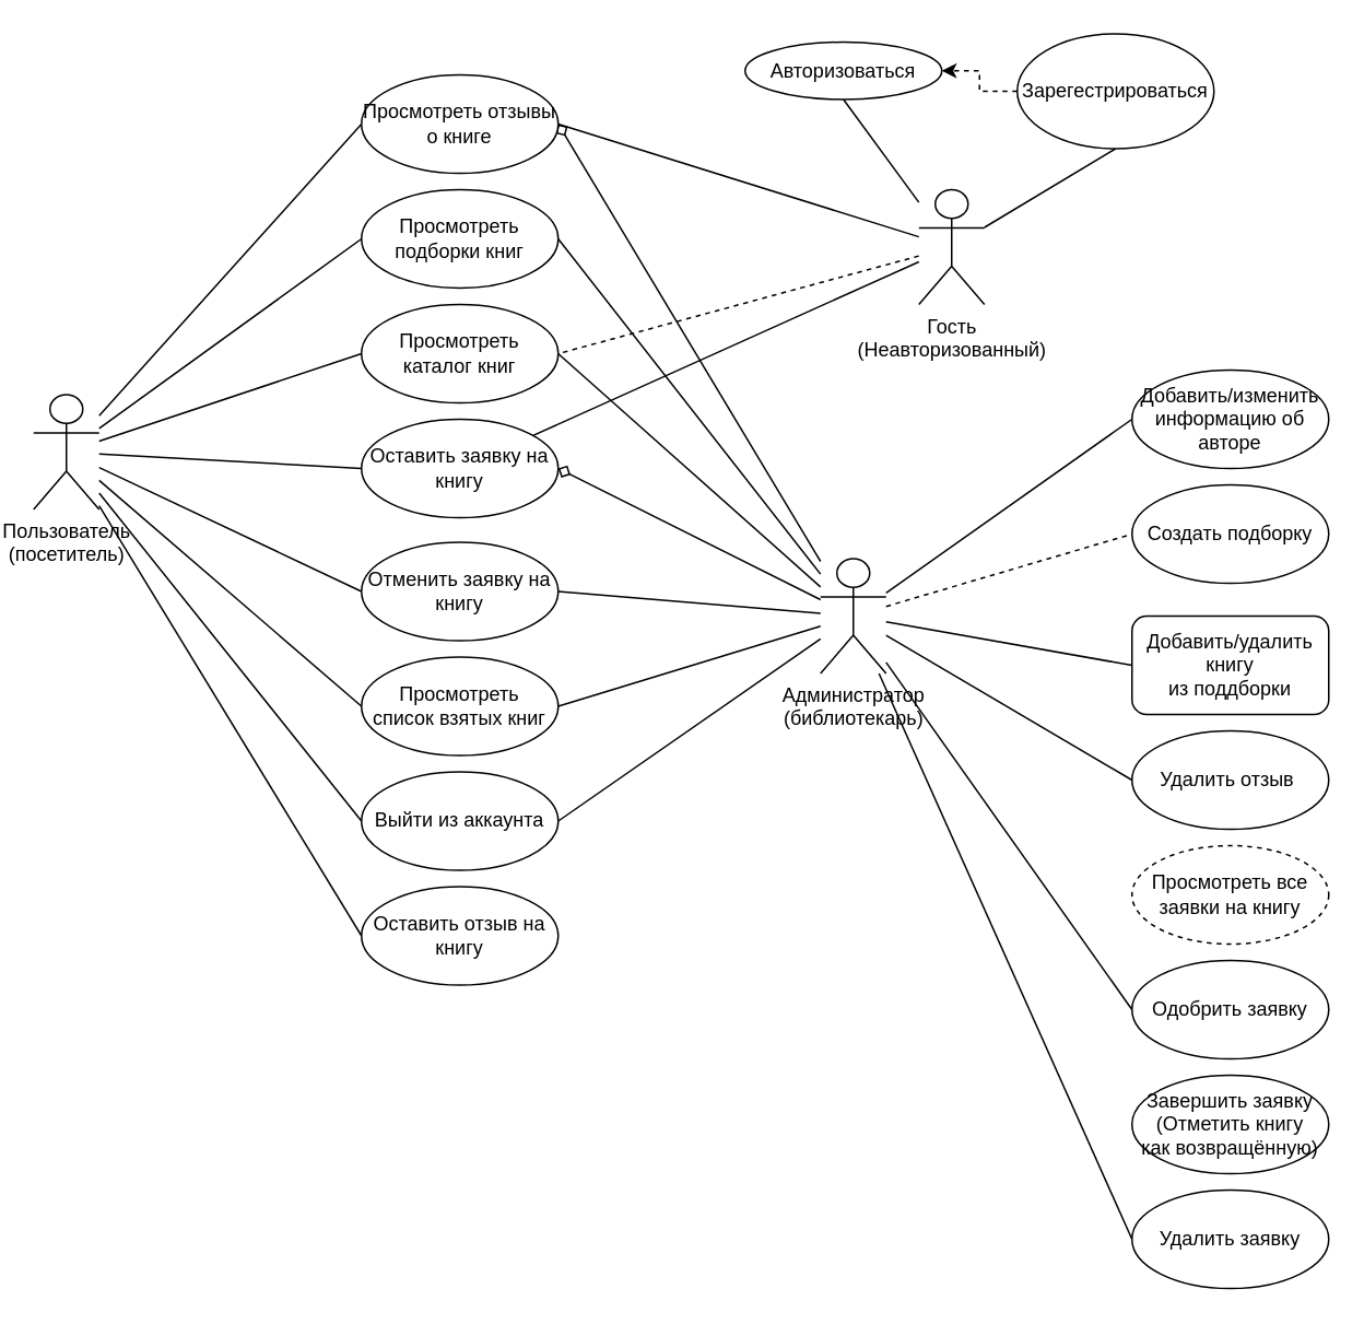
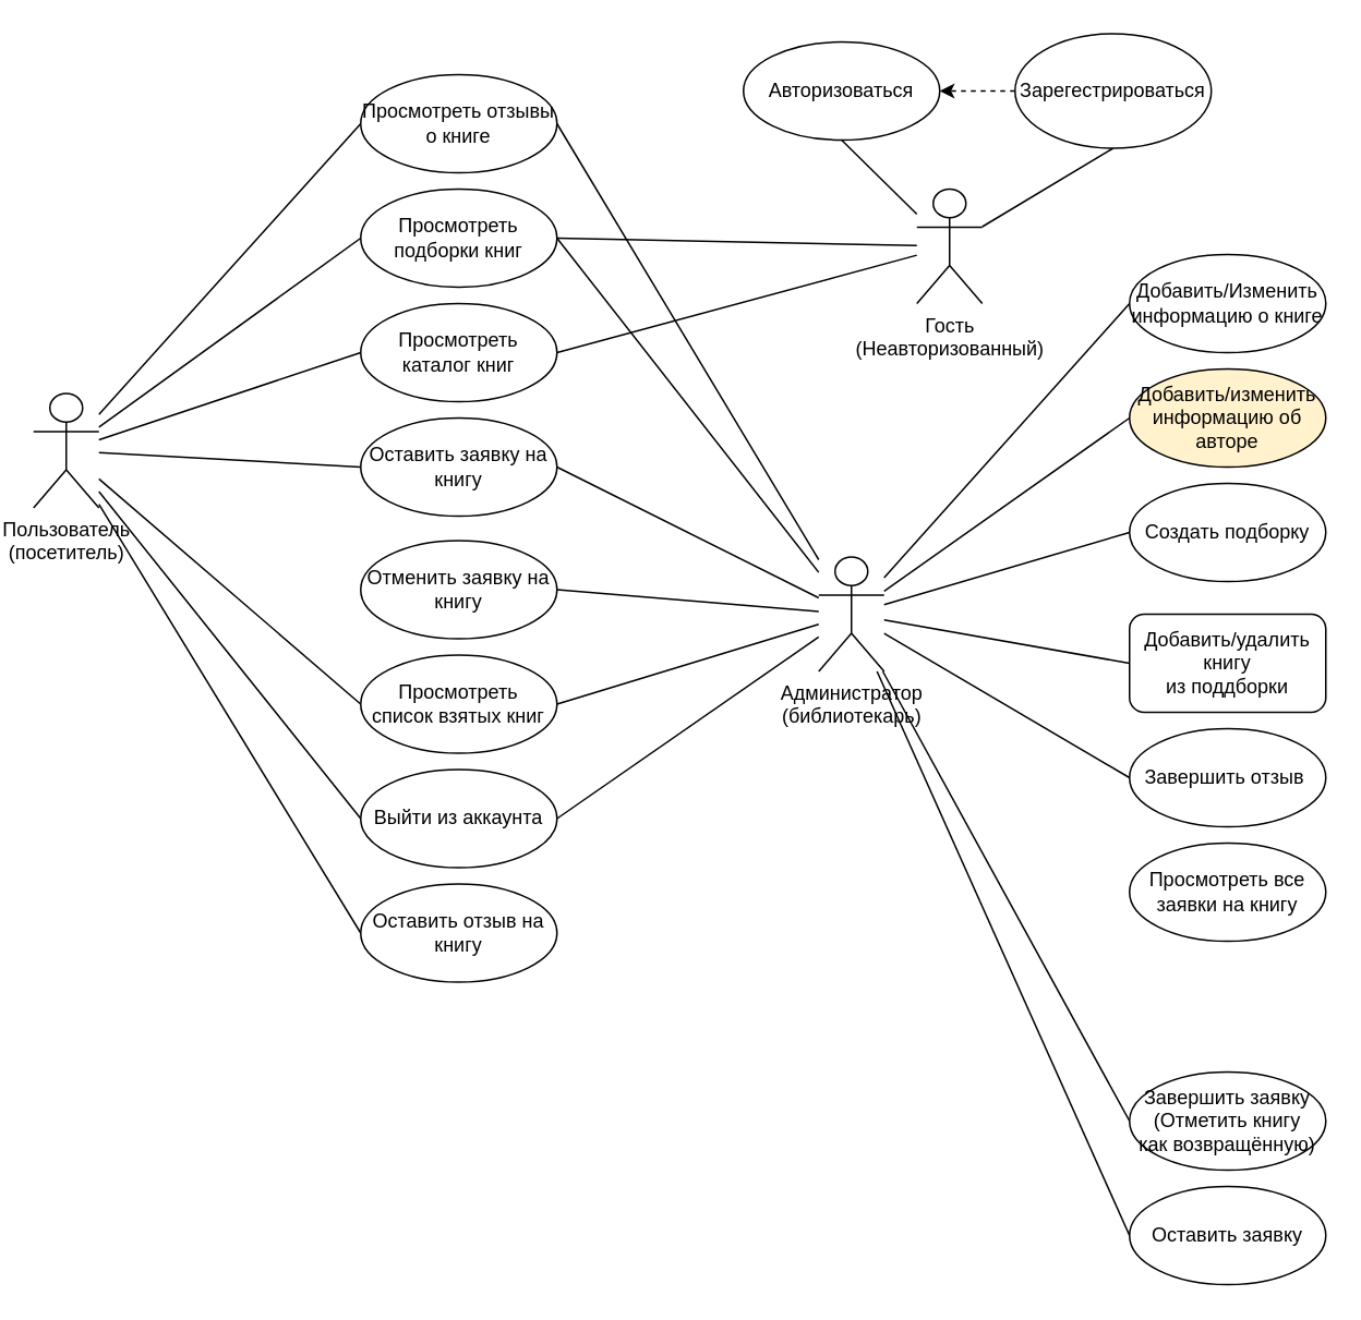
  <mxCell id="0" />
  <mxCell id="1" parent="0" />
  <mxCell id="2" style="rounded=0;orthogonalLoop=1;jettySize=auto;html=1;entryX=0.5;entryY=1;entryDx=0;entryDy=0;endArrow=none;endFill=0;" parent="1" source="7" target="10" edge="1"><mxGeometry relative="1" as="geometry" /></mxCell>
  <mxCell id="3" style="rounded=0;orthogonalLoop=1;jettySize=auto;html=1;entryX=0.5;entryY=1;entryDx=0;entryDy=0;endArrow=none;endFill=0;" parent="1" source="7" target="8" edge="1"><mxGeometry relative="1" as="geometry" /></mxCell>
- <mxCell id="4" style="edgeStyle=none;rounded=0;orthogonalLoop=1;jettySize=auto;html=1;entryX=1;entryY=0.5;entryDx=0;entryDy=0;endArrow=none;endFill=0;dashed=1;" parent="1" source="7" target="36" edge="1"><mxGeometry relative="1" as="geometry" /></mxCell>
- <mxCell id="5" style="edgeStyle=none;rounded=0;orthogonalLoop=1;jettySize=auto;html=1;endArrow=none;endFill=0;" parent="1" source="7" target="37" edge="1"><mxGeometry relative="1" as="geometry" /></mxCell>
- <mxCell id="6" style="edgeStyle=none;rounded=0;orthogonalLoop=1;jettySize=auto;html=1;entryX=1;entryY=0.5;entryDx=0;entryDy=0;endArrow=none;endFill=0;" parent="1" source="7" target="44" edge="1"><mxGeometry relative="1" as="geometry" /></mxCell>
+ <mxCell id="4" style="edgeStyle=none;rounded=0;orthogonalLoop=1;jettySize=auto;html=1;entryX=1;entryY=0.5;entryDx=0;entryDy=0;endArrow=none;endFill=0;" parent="1" source="7" target="36" edge="1"><mxGeometry relative="1" as="geometry" /></mxCell>
+ <mxCell id="5" style="edgeStyle=none;rounded=0;orthogonalLoop=1;jettySize=auto;html=1;entryX=1;entryY=0.5;entryDx=0;entryDy=0;endArrow=none;endFill=0;" parent="1" source="7" target="35" edge="1"><mxGeometry relative="1" as="geometry" /></mxCell>
  <mxCell id="7" value="Гость&lt;br&gt;(Неавторизованный)" style="shape=umlActor;verticalLabelPosition=bottom;verticalAlign=top;html=1;outlineConnect=0;" parent="1" vertex="1"><mxGeometry x="560" y="115" width="40" height="70" as="geometry" /></mxCell>
- <mxCell id="8" value="Авторизоваться" style="ellipse;whiteSpace=wrap;html=1;" parent="1" vertex="1"><mxGeometry x="454" y="25" width="120" height="35" as="geometry" /></mxCell>
+ <mxCell id="8" value="Авторизоваться" style="ellipse;whiteSpace=wrap;html=1;" parent="1" vertex="1"><mxGeometry x="454" y="25" width="120" height="60" as="geometry" /></mxCell>
  <mxCell id="9" style="edgeStyle=orthogonalEdgeStyle;rounded=0;orthogonalLoop=1;jettySize=auto;html=1;entryX=1;entryY=0.5;entryDx=0;entryDy=0;endArrow=classic;endFill=1;dashed=1;" parent="1" source="10" target="8" edge="1"><mxGeometry relative="1" as="geometry" /></mxCell>
  <mxCell id="10" value="Зарегестрироваться" style="ellipse;whiteSpace=wrap;html=1;" parent="1" vertex="1"><mxGeometry x="620" y="20" width="120" height="70" as="geometry" /></mxCell>
  <mxCell id="11" style="rounded=0;orthogonalLoop=1;jettySize=auto;html=1;entryX=0;entryY=0.5;entryDx=0;entryDy=0;endArrow=none;endFill=0;" parent="1" source="19" target="35" edge="1"><mxGeometry relative="1" as="geometry" /></mxCell>
  <mxCell id="12" style="edgeStyle=none;rounded=0;orthogonalLoop=1;jettySize=auto;html=1;entryX=0;entryY=0.5;entryDx=0;entryDy=0;endArrow=none;endFill=0;" parent="1" source="19" target="36" edge="1"><mxGeometry relative="1" as="geometry" /></mxCell>
  <mxCell id="13" style="edgeStyle=none;rounded=0;orthogonalLoop=1;jettySize=auto;html=1;entryX=0;entryY=0.5;entryDx=0;entryDy=0;endArrow=none;endFill=0;" parent="1" source="19" target="37" edge="1"><mxGeometry relative="1" as="geometry" /></mxCell>
- <mxCell id="14" style="edgeStyle=none;rounded=0;orthogonalLoop=1;jettySize=auto;html=1;entryX=0;entryY=0.5;entryDx=0;entryDy=0;endArrow=none;endFill=0;" parent="1" source="19" target="38" edge="1"><mxGeometry relative="1" as="geometry" /></mxCell>
  <mxCell id="15" style="edgeStyle=none;rounded=0;orthogonalLoop=1;jettySize=auto;html=1;entryX=0;entryY=0.5;entryDx=0;entryDy=0;endArrow=none;endFill=0;" parent="1" source="19" target="40" edge="1"><mxGeometry relative="1" as="geometry" /></mxCell>
  <mxCell id="16" style="edgeStyle=none;rounded=0;orthogonalLoop=1;jettySize=auto;html=1;entryX=0;entryY=0.5;entryDx=0;entryDy=0;endArrow=none;endFill=0;" parent="1" source="19" target="39" edge="1"><mxGeometry relative="1" as="geometry" /></mxCell>
  <mxCell id="17" style="edgeStyle=none;rounded=0;orthogonalLoop=1;jettySize=auto;html=1;entryX=0;entryY=0.5;entryDx=0;entryDy=0;endArrow=none;endFill=0;" parent="1" source="19" target="43" edge="1"><mxGeometry relative="1" as="geometry" /></mxCell>
  <mxCell id="18" style="edgeStyle=none;rounded=0;orthogonalLoop=1;jettySize=auto;html=1;entryX=0;entryY=0.5;entryDx=0;entryDy=0;endArrow=none;endFill=0;" parent="1" source="19" target="44" edge="1"><mxGeometry relative="1" as="geometry" /></mxCell>
  <mxCell id="19" value="&lt;div align=&quot;center&quot;&gt;Пользователь&lt;/div&gt;&lt;div align=&quot;center&quot;&gt;(посетитель)&lt;br&gt;&lt;/div&gt;" style="shape=umlActor;verticalLabelPosition=bottom;verticalAlign=top;html=1;outlineConnect=0;align=center;" parent="1" vertex="1"><mxGeometry x="20" y="240" width="40" height="70" as="geometry" /></mxCell>
  <mxCell id="20" style="edgeStyle=none;rounded=0;orthogonalLoop=1;jettySize=auto;html=1;endArrow=none;endFill=0;entryX=1;entryY=0.5;entryDx=0;entryDy=0;" parent="1" source="34" target="35" edge="1"><mxGeometry relative="1" as="geometry" /></mxCell>
- <mxCell id="21" style="edgeStyle=none;rounded=0;orthogonalLoop=1;jettySize=auto;html=1;entryX=1;entryY=0.5;entryDx=0;entryDy=0;endArrow=none;endFill=0;" parent="1" source="34" target="36" edge="1"><mxGeometry relative="1" as="geometry" /></mxCell>
- <mxCell id="22" style="edgeStyle=none;rounded=0;orthogonalLoop=1;jettySize=auto;html=1;entryX=1;entryY=0.5;entryDx=0;entryDy=0;endArrow=diamond;endFill=0;" parent="1" source="34" target="37" edge="1"><mxGeometry relative="1" as="geometry" /></mxCell>
+ <mxCell id="22" style="edgeStyle=none;rounded=0;orthogonalLoop=1;jettySize=auto;html=1;entryX=1;entryY=0.5;entryDx=0;entryDy=0;endArrow=none;endFill=0;" parent="1" source="34" target="37" edge="1"><mxGeometry relative="1" as="geometry" /></mxCell>
  <mxCell id="23" style="edgeStyle=none;rounded=0;orthogonalLoop=1;jettySize=auto;html=1;entryX=1;entryY=0.5;entryDx=0;entryDy=0;endArrow=none;endFill=0;" parent="1" source="34" target="38" edge="1"><mxGeometry relative="1" as="geometry" /></mxCell>
  <mxCell id="24" style="edgeStyle=none;rounded=0;orthogonalLoop=1;jettySize=auto;html=1;entryX=1;entryY=0.5;entryDx=0;entryDy=0;endArrow=none;endFill=0;" parent="1" source="34" target="39" edge="1"><mxGeometry relative="1" as="geometry" /></mxCell>
  <mxCell id="25" style="rounded=0;orthogonalLoop=1;jettySize=auto;html=1;entryX=0;entryY=0.5;entryDx=0;entryDy=0;endArrow=none;endFill=0;" parent="1" source="34" target="41" edge="1"><mxGeometry relative="1" as="geometry" /></mxCell>
- <mxCell id="26" style="edgeStyle=none;rounded=0;orthogonalLoop=1;jettySize=auto;html=1;entryX=0;entryY=0.5;entryDx=0;entryDy=0;endArrow=none;endFill=0;dashed=1;" parent="1" source="34" target="42" edge="1"><mxGeometry relative="1" as="geometry" /></mxCell>
+ <mxCell id="26" style="edgeStyle=none;rounded=0;orthogonalLoop=1;jettySize=auto;html=1;entryX=0;entryY=0.5;entryDx=0;entryDy=0;endArrow=none;endFill=0;" parent="1" source="34" target="42" edge="1"><mxGeometry relative="1" as="geometry" /></mxCell>
  <mxCell id="27" style="edgeStyle=none;rounded=0;orthogonalLoop=1;jettySize=auto;html=1;entryX=1;entryY=0.5;entryDx=0;entryDy=0;endArrow=none;endFill=0;" parent="1" source="34" target="43" edge="1"><mxGeometry relative="1" as="geometry" /></mxCell>
- <mxCell id="28" style="edgeStyle=none;rounded=0;orthogonalLoop=1;jettySize=auto;html=1;entryX=1;entryY=0.5;entryDx=0;entryDy=0;endArrow=diamond;endFill=0;" parent="1" source="34" target="44" edge="1"><mxGeometry relative="1" as="geometry" /></mxCell>
+ <mxCell id="28" style="edgeStyle=none;rounded=0;orthogonalLoop=1;jettySize=auto;html=1;entryX=1;entryY=0.5;entryDx=0;entryDy=0;endArrow=none;endFill=0;" parent="1" source="34" target="44" edge="1"><mxGeometry relative="1" as="geometry" /></mxCell>
  <mxCell id="29" style="edgeStyle=none;rounded=0;orthogonalLoop=1;jettySize=auto;html=1;entryX=0;entryY=0.5;entryDx=0;entryDy=0;endArrow=none;endFill=0;" parent="1" source="34" target="45" edge="1"><mxGeometry relative="1" as="geometry" /></mxCell>
- <mxCell id="31" style="edgeStyle=none;rounded=0;orthogonalLoop=1;jettySize=auto;html=1;entryX=0;entryY=0.5;entryDx=0;entryDy=0;endArrow=none;endFill=0;" parent="1" source="34" target="48" edge="1"><mxGeometry relative="1" as="geometry" /></mxCell>
+ <mxCell id="30" style="rounded=0;orthogonalLoop=1;jettySize=auto;html=1;entryX=0;entryY=0.5;entryDx=0;entryDy=0;endArrow=none;endFill=0;" parent="1" source="34" target="47" edge="1"><mxGeometry relative="1" as="geometry" /></mxCell>
+ <mxCell id="32" style="edgeStyle=none;rounded=0;orthogonalLoop=1;jettySize=auto;html=1;entryX=0;entryY=0.5;entryDx=0;entryDy=0;endArrow=none;endFill=0;" parent="1" source="34" target="49" edge="1"><mxGeometry relative="1" as="geometry" /></mxCell>
  <mxCell id="33" style="edgeStyle=none;rounded=0;orthogonalLoop=1;jettySize=auto;html=1;entryX=0;entryY=0.5;entryDx=0;entryDy=0;endArrow=none;endFill=0;" parent="1" source="34" target="50" edge="1"><mxGeometry relative="1" as="geometry" /></mxCell>
  <mxCell id="34" value="&lt;div&gt;Администратор&lt;/div&gt;&lt;div&gt;(библиотекарь)&lt;br&gt;&lt;/div&gt;" style="shape=umlActor;verticalLabelPosition=bottom;verticalAlign=top;html=1;outlineConnect=0;" parent="1" vertex="1"><mxGeometry x="500" y="340" width="40" height="70" as="geometry" /></mxCell>
  <mxCell id="35" value="Просмотреть подборки книг" style="ellipse;whiteSpace=wrap;html=1;" parent="1" vertex="1"><mxGeometry x="220" y="115" width="120" height="60" as="geometry" /></mxCell>
  <mxCell id="36" value="Просмотреть каталог книг" style="ellipse;whiteSpace=wrap;html=1;" parent="1" vertex="1"><mxGeometry x="220" y="185" width="120" height="60" as="geometry" /></mxCell>
  <mxCell id="37" value="Оставить заявку на книгу" style="ellipse;whiteSpace=wrap;html=1;" parent="1" vertex="1"><mxGeometry x="220" y="255" width="120" height="60" as="geometry" /></mxCell>
  <mxCell id="38" value="Отменить заявку на книгу" style="ellipse;whiteSpace=wrap;html=1;" parent="1" vertex="1"><mxGeometry x="220" y="330" width="120" height="60" as="geometry" /></mxCell>
  <mxCell id="39" value="&lt;div&gt;Просмотреть&lt;/div&gt;&lt;div&gt;список взятых книг&lt;br&gt;&lt;/div&gt;" style="ellipse;whiteSpace=wrap;html=1;" parent="1" vertex="1"><mxGeometry x="220" y="400" width="120" height="60" as="geometry" /></mxCell>
  <mxCell id="40" value="Оставить отзыв на книгу" style="ellipse;whiteSpace=wrap;html=1;" parent="1" vertex="1"><mxGeometry x="220" y="540" width="120" height="60" as="geometry" /></mxCell>
- <mxCell id="41" value="&lt;div&gt;Добавить/изменить&lt;/div&gt;&lt;div&gt;информацию об авторе&lt;br&gt;&lt;/div&gt;" style="ellipse;whiteSpace=wrap;html=1;" parent="1" vertex="1"><mxGeometry x="690" y="225" width="120" height="60" as="geometry" /></mxCell>
+ <mxCell id="41" value="&lt;div&gt;Добавить/изменить&lt;/div&gt;&lt;div&gt;информацию об авторе&lt;br&gt;&lt;/div&gt;" style="ellipse;whiteSpace=wrap;html=1;fillColor=#fff2cc;" parent="1" vertex="1"><mxGeometry x="690" y="225" width="120" height="60" as="geometry" /></mxCell>
  <mxCell id="42" value="Создать подборку" style="ellipse;whiteSpace=wrap;html=1;" parent="1" vertex="1"><mxGeometry x="690" y="295" width="120" height="60" as="geometry" /></mxCell>
  <mxCell id="43" value="Выйти из аккаунта" style="ellipse;whiteSpace=wrap;html=1;" parent="1" vertex="1"><mxGeometry x="220" y="470" width="120" height="60" as="geometry" /></mxCell>
  <mxCell id="44" value="&lt;div&gt;Просмотреть отзывы о книге&lt;br&gt;&lt;/div&gt;" style="ellipse;whiteSpace=wrap;html=1;" parent="1" vertex="1"><mxGeometry x="220" y="45" width="120" height="60" as="geometry" /></mxCell>
- <mxCell id="45" value="Удалить отзыв&amp;nbsp;" style="ellipse;whiteSpace=wrap;html=1;" parent="1" vertex="1"><mxGeometry x="690" y="445" width="120" height="60" as="geometry" /></mxCell>
- <mxCell id="46" value="Просмотреть все заявки на книгу" style="ellipse;whiteSpace=wrap;html=1;dashed=1;" parent="1" vertex="1"><mxGeometry x="690" y="515" width="120" height="60" as="geometry" /></mxCell>
- <mxCell id="48" value="Одобрить заявку" style="ellipse;whiteSpace=wrap;html=1;" parent="1" vertex="1"><mxGeometry x="690" y="585" width="120" height="60" as="geometry" /></mxCell>
+ <mxCell id="45" value="Завершить отзыв&amp;nbsp;" style="ellipse;whiteSpace=wrap;html=1;" parent="1" vertex="1"><mxGeometry x="690" y="445" width="120" height="60" as="geometry" /></mxCell>
+ <mxCell id="46" value="Просмотреть все заявки на книгу" style="ellipse;whiteSpace=wrap;html=1;" parent="1" vertex="1"><mxGeometry x="690" y="515" width="120" height="60" as="geometry" /></mxCell>
+ <mxCell id="47" value="&lt;div&gt;Добавить/Изменить&lt;/div&gt;&lt;div&gt;информацию о книге&lt;br&gt;&lt;/div&gt;" style="ellipse;whiteSpace=wrap;html=1;" parent="1" vertex="1"><mxGeometry x="690" y="155" width="120" height="60" as="geometry" /></mxCell>
  <mxCell id="49" value="&lt;div&gt;Завершить заявку&lt;br&gt;&lt;/div&gt;&lt;div&gt;(Отметить книгу&lt;/div&gt;&lt;div&gt;как возвращённую)&lt;br&gt;&lt;/div&gt;" style="ellipse;whiteSpace=wrap;html=1;" parent="1" vertex="1"><mxGeometry x="690" y="655" width="120" height="60" as="geometry" /></mxCell>
- <mxCell id="50" value="Удалить заявку" style="ellipse;whiteSpace=wrap;html=1;" parent="1" vertex="1"><mxGeometry x="690" y="725" width="120" height="60" as="geometry" /></mxCell>
+ <mxCell id="50" value="Оставить заявку" style="ellipse;whiteSpace=wrap;html=1;" parent="1" vertex="1"><mxGeometry x="690" y="725" width="120" height="60" as="geometry" /></mxCell>
  <mxCell id="51" value="&lt;div&gt;Добавить/удалить книгу&lt;/div&gt;&lt;div&gt;из поддборки&lt;br&gt;&lt;/div&gt;" style="whiteSpace=wrap;html=1;rounded=1;" vertex="1" parent="1"><mxGeometry x="690" y="375" width="120" height="60" as="geometry" /></mxCell>
  <mxCell id="52" style="edgeStyle=none;rounded=0;orthogonalLoop=1;jettySize=auto;html=1;entryX=0;entryY=0.5;entryDx=0;entryDy=0;endArrow=none;endFill=0;" edge="1" parent="1" source="34" target="51"><mxGeometry relative="1" as="geometry"><mxPoint x="550" y="379" as="sourcePoint" /><mxPoint x="700" y="335" as="targetPoint" /></mxGeometry></mxCell>
